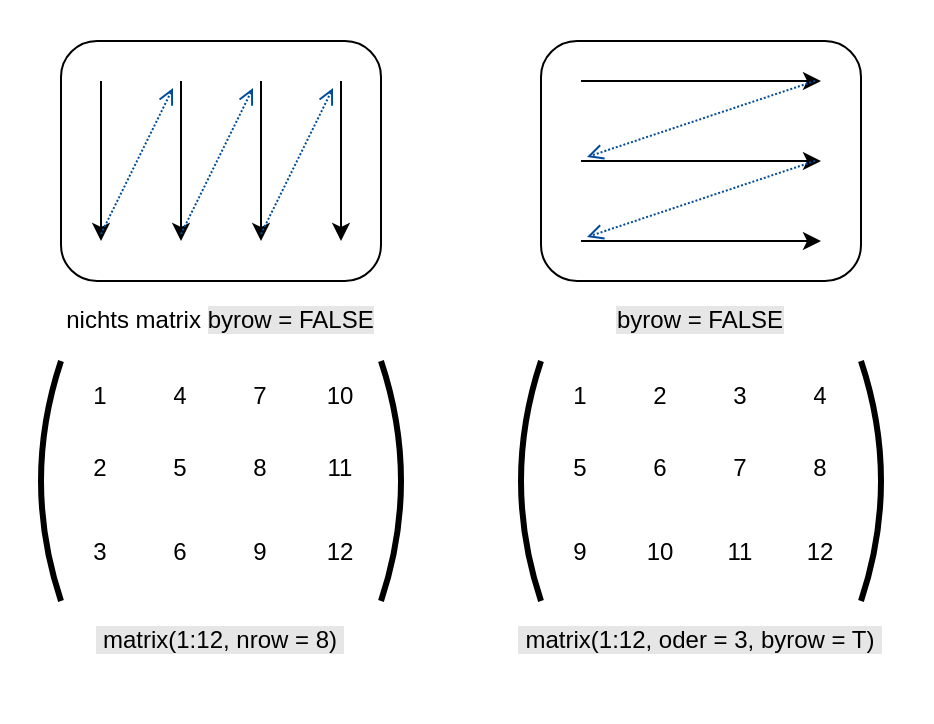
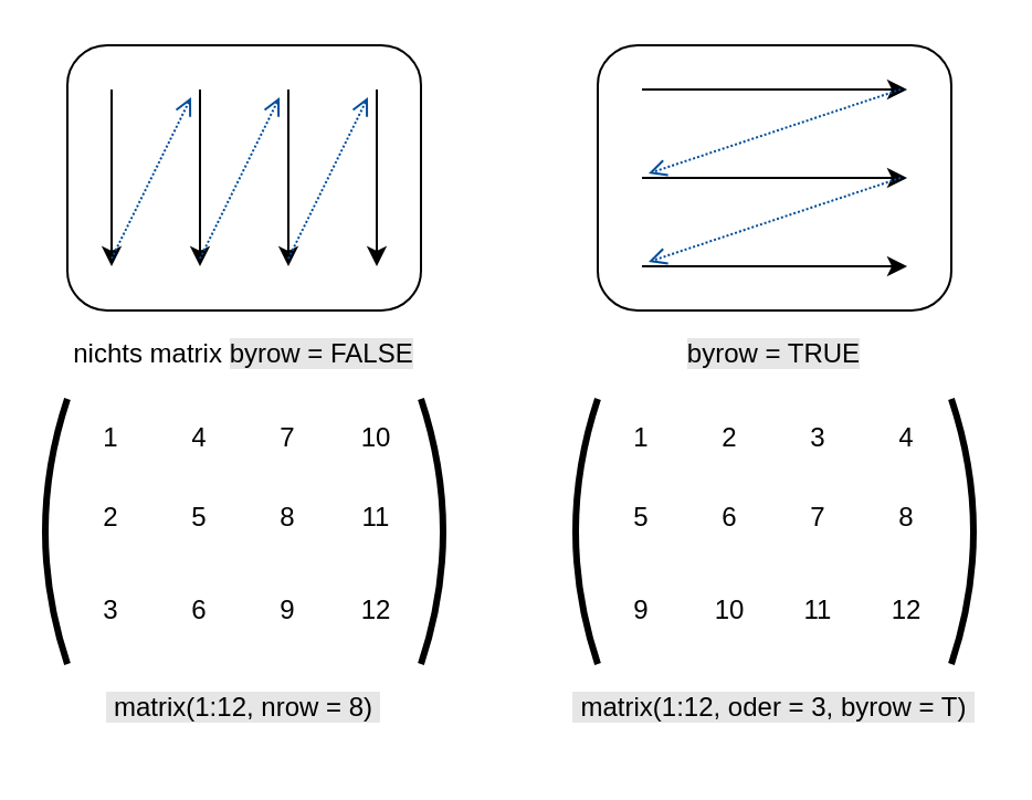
  <mxCell id="0" />
  <mxCell id="1" parent="0" />
  <mxCell id="2" value="" style="shape=table;html=1;whiteSpace=wrap;startSize=0;container=1;collapsible=0;childLayout=tableLayout;columnLines=0;rowLines=0;dashed=1;dashPattern=1 1;rounded=0;arcSize=17;strokeColor=none;" parent="1" vertex="1"><mxGeometry x="270" y="180" width="160" height="120" as="geometry" /></mxCell>
  <mxCell id="3" value="" style="shape=tableRow;horizontal=0;startSize=0;swimlaneHead=0;swimlaneBody=0;top=0;left=0;bottom=0;right=0;collapsible=0;dropTarget=0;fillColor=none;points=[[0,0.5],[1,0.5]];portConstraint=eastwest;" parent="2" vertex="1"><mxGeometry width="160" height="36" as="geometry" /></mxCell>
  <mxCell id="4" value="1" style="shape=partialRectangle;html=1;whiteSpace=wrap;connectable=0;fillColor=none;top=0;left=0;bottom=0;right=0;overflow=hidden;fontSize=12;" parent="3" vertex="1"><mxGeometry width="40" height="36" as="geometry"><mxRectangle width="40" height="36" as="alternateBounds" /></mxGeometry></mxCell>
  <mxCell id="5" value="2" style="shape=partialRectangle;html=1;whiteSpace=wrap;connectable=0;fillColor=none;top=0;left=0;bottom=0;right=0;overflow=hidden;fontSize=12;" parent="3" vertex="1"><mxGeometry x="40" width="40" height="36" as="geometry"><mxRectangle width="40" height="36" as="alternateBounds" /></mxGeometry></mxCell>
  <mxCell id="6" value="3" style="shape=partialRectangle;html=1;whiteSpace=wrap;connectable=0;fillColor=none;top=0;left=0;bottom=0;right=0;overflow=hidden;fontSize=12;" parent="3" vertex="1"><mxGeometry x="80" width="40" height="36" as="geometry"><mxRectangle width="40" height="36" as="alternateBounds" /></mxGeometry></mxCell>
  <mxCell id="7" value="4" style="shape=partialRectangle;html=1;whiteSpace=wrap;connectable=0;fillColor=none;top=0;left=0;bottom=0;right=0;overflow=hidden;fontSize=12;" parent="3" vertex="1"><mxGeometry x="120" width="40" height="36" as="geometry"><mxRectangle width="40" height="36" as="alternateBounds" /></mxGeometry></mxCell>
  <mxCell id="8" value="" style="shape=tableRow;horizontal=0;startSize=0;swimlaneHead=0;swimlaneBody=0;top=0;left=0;bottom=0;right=0;collapsible=0;dropTarget=0;fillColor=none;points=[[0,0.5],[1,0.5]];portConstraint=eastwest;" parent="2" vertex="1"><mxGeometry y="36" width="160" height="36" as="geometry" /></mxCell>
  <mxCell id="9" value="5" style="shape=partialRectangle;html=1;whiteSpace=wrap;connectable=0;fillColor=none;top=0;left=0;bottom=0;right=0;overflow=hidden;fontSize=12;" parent="8" vertex="1"><mxGeometry width="40" height="36" as="geometry"><mxRectangle width="40" height="36" as="alternateBounds" /></mxGeometry></mxCell>
  <mxCell id="10" value="6" style="shape=partialRectangle;html=1;whiteSpace=wrap;connectable=0;fillColor=none;top=0;left=0;bottom=0;right=0;overflow=hidden;fontSize=12;" parent="8" vertex="1"><mxGeometry x="40" width="40" height="36" as="geometry"><mxRectangle width="40" height="36" as="alternateBounds" /></mxGeometry></mxCell>
  <mxCell id="11" value="7" style="shape=partialRectangle;html=1;whiteSpace=wrap;connectable=0;fillColor=none;top=0;left=0;bottom=0;right=0;overflow=hidden;fontSize=12;" parent="8" vertex="1"><mxGeometry x="80" width="40" height="36" as="geometry"><mxRectangle width="40" height="36" as="alternateBounds" /></mxGeometry></mxCell>
  <mxCell id="12" value="8" style="shape=partialRectangle;html=1;whiteSpace=wrap;connectable=0;fillColor=none;top=0;left=0;bottom=0;right=0;overflow=hidden;fontSize=12;" parent="8" vertex="1"><mxGeometry x="120" width="40" height="36" as="geometry"><mxRectangle width="40" height="36" as="alternateBounds" /></mxGeometry></mxCell>
  <mxCell id="13" value="" style="shape=tableRow;horizontal=0;startSize=0;swimlaneHead=0;swimlaneBody=0;top=0;left=0;bottom=0;right=0;collapsible=0;dropTarget=0;fillColor=none;points=[[0,0.5],[1,0.5]];portConstraint=eastwest;" parent="2" vertex="1"><mxGeometry y="72" width="160" height="48" as="geometry" /></mxCell>
  <mxCell id="14" value="9" style="shape=partialRectangle;html=1;whiteSpace=wrap;connectable=0;fillColor=none;top=0;left=0;bottom=0;right=0;overflow=hidden;fontSize=12;strokeColor=none;" parent="13" vertex="1"><mxGeometry width="40" height="48" as="geometry"><mxRectangle width="40" height="48" as="alternateBounds" /></mxGeometry></mxCell>
  <mxCell id="15" value="10" style="shape=partialRectangle;html=1;whiteSpace=wrap;connectable=0;fillColor=none;top=0;left=0;bottom=0;right=0;overflow=hidden;fontSize=12;" parent="13" vertex="1"><mxGeometry x="40" width="40" height="48" as="geometry"><mxRectangle width="40" height="48" as="alternateBounds" /></mxGeometry></mxCell>
  <mxCell id="16" value="11" style="shape=partialRectangle;html=1;whiteSpace=wrap;connectable=0;fillColor=none;top=0;left=0;bottom=0;right=0;overflow=hidden;fontSize=12;" parent="13" vertex="1"><mxGeometry x="80" width="40" height="48" as="geometry"><mxRectangle width="40" height="48" as="alternateBounds" /></mxGeometry></mxCell>
  <mxCell id="17" value="12" style="shape=partialRectangle;html=1;whiteSpace=wrap;connectable=0;fillColor=none;top=0;left=0;bottom=0;right=0;overflow=hidden;fontSize=12;" parent="13" vertex="1"><mxGeometry x="120" width="40" height="48" as="geometry"><mxRectangle width="40" height="48" as="alternateBounds" /></mxGeometry></mxCell>
  <mxCell id="18" value="" style="rounded=1;whiteSpace=wrap;html=1;fillColor=none;" parent="1" vertex="1"><mxGeometry x="270" y="20" width="160" height="120" as="geometry" /></mxCell>
  <mxCell id="19" value="" style="rounded=1;whiteSpace=wrap;html=1;fillColor=none;" parent="1" vertex="1"><mxGeometry x="30" y="20" width="160" height="120" as="geometry" /></mxCell>
  <mxCell id="20" value="" style="endArrow=classic;html=1;rounded=0;" parent="1" edge="1"><mxGeometry width="50" height="50" relative="1" as="geometry"><mxPoint x="50" y="40" as="sourcePoint" /><mxPoint x="50" y="120" as="targetPoint" /></mxGeometry></mxCell>
  <mxCell id="21" value="" style="endArrow=classic;html=1;rounded=0;" parent="1" edge="1"><mxGeometry width="50" height="50" relative="1" as="geometry"><mxPoint x="90" y="40" as="sourcePoint" /><mxPoint x="90" y="120" as="targetPoint" /></mxGeometry></mxCell>
  <mxCell id="22" value="" style="endArrow=classic;html=1;rounded=0;" parent="1" edge="1"><mxGeometry width="50" height="50" relative="1" as="geometry"><mxPoint x="130" y="40" as="sourcePoint" /><mxPoint x="130" y="120" as="targetPoint" /></mxGeometry></mxCell>
  <mxCell id="23" value="" style="endArrow=classic;html=1;rounded=0;" parent="1" edge="1"><mxGeometry width="50" height="50" relative="1" as="geometry"><mxPoint x="170" y="40" as="sourcePoint" /><mxPoint x="170" y="120" as="targetPoint" /></mxGeometry></mxCell>
  <mxCell id="24" value="" style="endArrow=open;html=1;rounded=0;dashed=1;dashPattern=1 1;strokeColor=#004C99;endFill=0;" parent="1" edge="1"><mxGeometry width="50" height="50" relative="1" as="geometry"><mxPoint x="50" y="116.5" as="sourcePoint" /><mxPoint x="86" y="43.5" as="targetPoint" /></mxGeometry></mxCell>
  <mxCell id="25" value="" style="endArrow=classic;html=1;rounded=0;" parent="1" edge="1"><mxGeometry width="50" height="50" relative="1" as="geometry"><mxPoint x="290" y="40" as="sourcePoint" /><mxPoint x="410" y="40" as="targetPoint" /></mxGeometry></mxCell>
  <mxCell id="26" value="" style="endArrow=classic;html=1;rounded=0;" parent="1" edge="1"><mxGeometry width="50" height="50" relative="1" as="geometry"><mxPoint x="290" y="80" as="sourcePoint" /><mxPoint x="410" y="80" as="targetPoint" /></mxGeometry></mxCell>
  <mxCell id="27" value="" style="endArrow=classic;html=1;rounded=0;" parent="1" edge="1"><mxGeometry width="50" height="50" relative="1" as="geometry"><mxPoint x="290" y="120" as="sourcePoint" /><mxPoint x="410" y="120" as="targetPoint" /></mxGeometry></mxCell>
  <mxCell id="28" value="" style="endArrow=open;html=1;rounded=0;dashed=1;dashPattern=1 1;strokeColor=#004C99;endFill=0;" parent="1" edge="1"><mxGeometry width="50" height="50" relative="1" as="geometry"><mxPoint x="407" y="40" as="sourcePoint" /><mxPoint x="293" y="78" as="targetPoint" /></mxGeometry></mxCell>
  <mxCell id="29" value="nichts matrix &lt;span style=&quot;background-color: rgb(230, 230, 230);&quot;&gt;byrow = FALSE&lt;/span&gt;" style="text;html=1;strokeColor=none;fillColor=none;align=center;verticalAlign=middle;whiteSpace=wrap;rounded=0;" parent="1" vertex="1"><mxGeometry x="30" y="140" width="160" height="40" as="geometry" /></mxCell>
- <mxCell id="30" value="&lt;span style=&quot;background-color: rgb(230, 230, 230);&quot;&gt;byrow = FALSE&lt;/span&gt;" style="text;html=1;strokeColor=none;fillColor=none;align=center;verticalAlign=middle;whiteSpace=wrap;rounded=0;" parent="1" vertex="1"><mxGeometry x="270" y="140" width="160" height="40" as="geometry" /></mxCell>
+ <mxCell id="30" value="&lt;span style=&quot;background-color: rgb(230, 230, 230);&quot;&gt;byrow = TRUE&lt;/span&gt;" style="text;html=1;strokeColor=none;fillColor=none;align=center;verticalAlign=middle;whiteSpace=wrap;rounded=0;" parent="1" vertex="1"><mxGeometry x="270" y="140" width="160" height="40" as="geometry" /></mxCell>
  <mxCell id="31" value="" style="shape=table;html=1;whiteSpace=wrap;startSize=0;container=1;collapsible=0;childLayout=tableLayout;columnLines=0;rowLines=0;dashed=1;dashPattern=1 1;rounded=0;strokeColor=none;" parent="1" vertex="1"><mxGeometry x="30" y="180" width="160" height="120" as="geometry" /></mxCell>
  <mxCell id="32" value="" style="shape=tableRow;horizontal=0;startSize=0;swimlaneHead=0;swimlaneBody=0;top=0;left=0;bottom=0;right=0;collapsible=0;dropTarget=0;fillColor=none;points=[[0,0.5],[1,0.5]];portConstraint=eastwest;" parent="31" vertex="1"><mxGeometry width="160" height="36" as="geometry" /></mxCell>
  <mxCell id="33" value="1" style="shape=partialRectangle;html=1;whiteSpace=wrap;connectable=0;fillColor=none;top=0;left=0;bottom=0;right=0;overflow=hidden;fontSize=12;" parent="32" vertex="1"><mxGeometry width="40" height="36" as="geometry"><mxRectangle width="40" height="36" as="alternateBounds" /></mxGeometry></mxCell>
  <mxCell id="34" value="4" style="shape=partialRectangle;html=1;whiteSpace=wrap;connectable=0;fillColor=none;top=0;left=0;bottom=0;right=0;overflow=hidden;fontSize=12;" parent="32" vertex="1"><mxGeometry x="40" width="40" height="36" as="geometry"><mxRectangle width="40" height="36" as="alternateBounds" /></mxGeometry></mxCell>
  <mxCell id="35" value="7" style="shape=partialRectangle;html=1;whiteSpace=wrap;connectable=0;fillColor=none;top=0;left=0;bottom=0;right=0;overflow=hidden;fontSize=12;" parent="32" vertex="1"><mxGeometry x="80" width="40" height="36" as="geometry"><mxRectangle width="40" height="36" as="alternateBounds" /></mxGeometry></mxCell>
  <mxCell id="36" value="10" style="shape=partialRectangle;html=1;whiteSpace=wrap;connectable=0;fillColor=none;top=0;left=0;bottom=0;right=0;overflow=hidden;fontSize=12;" parent="32" vertex="1"><mxGeometry x="120" width="40" height="36" as="geometry"><mxRectangle width="40" height="36" as="alternateBounds" /></mxGeometry></mxCell>
  <mxCell id="37" value="" style="shape=tableRow;horizontal=0;startSize=0;swimlaneHead=0;swimlaneBody=0;top=0;left=0;bottom=0;right=0;collapsible=0;dropTarget=0;fillColor=none;points=[[0,0.5],[1,0.5]];portConstraint=eastwest;" parent="31" vertex="1"><mxGeometry y="36" width="160" height="36" as="geometry" /></mxCell>
  <mxCell id="38" value="2" style="shape=partialRectangle;html=1;whiteSpace=wrap;connectable=0;fillColor=none;top=0;left=0;bottom=0;right=0;overflow=hidden;fontSize=12;" parent="37" vertex="1"><mxGeometry width="40" height="36" as="geometry"><mxRectangle width="40" height="36" as="alternateBounds" /></mxGeometry></mxCell>
  <mxCell id="39" value="5" style="shape=partialRectangle;html=1;whiteSpace=wrap;connectable=0;fillColor=none;top=0;left=0;bottom=0;right=0;overflow=hidden;fontSize=12;" parent="37" vertex="1"><mxGeometry x="40" width="40" height="36" as="geometry"><mxRectangle width="40" height="36" as="alternateBounds" /></mxGeometry></mxCell>
  <mxCell id="40" value="8" style="shape=partialRectangle;html=1;whiteSpace=wrap;connectable=0;fillColor=none;top=0;left=0;bottom=0;right=0;overflow=hidden;fontSize=12;" parent="37" vertex="1"><mxGeometry x="80" width="40" height="36" as="geometry"><mxRectangle width="40" height="36" as="alternateBounds" /></mxGeometry></mxCell>
  <mxCell id="41" value="11" style="shape=partialRectangle;html=1;whiteSpace=wrap;connectable=0;fillColor=none;top=0;left=0;bottom=0;right=0;overflow=hidden;fontSize=12;" parent="37" vertex="1"><mxGeometry x="120" width="40" height="36" as="geometry"><mxRectangle width="40" height="36" as="alternateBounds" /></mxGeometry></mxCell>
  <mxCell id="42" value="" style="shape=tableRow;horizontal=0;startSize=0;swimlaneHead=0;swimlaneBody=0;top=0;left=0;bottom=0;right=0;collapsible=0;dropTarget=0;fillColor=none;points=[[0,0.5],[1,0.5]];portConstraint=eastwest;" parent="31" vertex="1"><mxGeometry y="72" width="160" height="48" as="geometry" /></mxCell>
  <mxCell id="43" value="3" style="shape=partialRectangle;html=1;whiteSpace=wrap;connectable=0;fillColor=none;top=0;left=0;bottom=0;right=0;overflow=hidden;fontSize=12;" parent="42" vertex="1"><mxGeometry width="40" height="48" as="geometry"><mxRectangle width="40" height="48" as="alternateBounds" /></mxGeometry></mxCell>
  <mxCell id="44" value="6" style="shape=partialRectangle;html=1;whiteSpace=wrap;connectable=0;fillColor=none;top=0;left=0;bottom=0;right=0;overflow=hidden;fontSize=12;" parent="42" vertex="1"><mxGeometry x="40" width="40" height="48" as="geometry"><mxRectangle width="40" height="48" as="alternateBounds" /></mxGeometry></mxCell>
  <mxCell id="45" value="9" style="shape=partialRectangle;html=1;whiteSpace=wrap;connectable=0;fillColor=none;top=0;left=0;bottom=0;right=0;overflow=hidden;fontSize=12;" parent="42" vertex="1"><mxGeometry x="80" width="40" height="48" as="geometry"><mxRectangle width="40" height="48" as="alternateBounds" /></mxGeometry></mxCell>
  <mxCell id="46" value="12" style="shape=partialRectangle;html=1;whiteSpace=wrap;connectable=0;fillColor=none;top=0;left=0;bottom=0;right=0;overflow=hidden;fontSize=12;" parent="42" vertex="1"><mxGeometry x="120" width="40" height="48" as="geometry"><mxRectangle width="40" height="48" as="alternateBounds" /></mxGeometry></mxCell>
  <mxCell id="47" value="&lt;span style=&quot;background-color: rgb(230, 230, 230);&quot;&gt;&amp;nbsp;matrix(1:12, nrow = 8)&amp;nbsp;&lt;/span&gt;" style="text;html=1;strokeColor=none;fillColor=none;align=center;verticalAlign=middle;whiteSpace=wrap;rounded=0;" parent="1" vertex="1"><mxGeometry x="30" y="300" width="160" height="40" as="geometry" /></mxCell>
  <mxCell id="48" value="&lt;font style=&quot;font-size: 12px; background-color: rgb(230, 230, 230);&quot;&gt;&amp;nbsp;matrix(1:12, oder = 3, byrow = T)&amp;nbsp;&lt;/font&gt;" style="text;html=1;strokeColor=none;fillColor=none;align=center;verticalAlign=middle;whiteSpace=wrap;rounded=0;" parent="1" vertex="1"><mxGeometry x="255" y="300" width="190" height="40" as="geometry" /></mxCell>
  <mxCell id="49" value="" style="endArrow=open;html=1;rounded=0;dashed=1;dashPattern=1 1;strokeColor=#004C99;endFill=0;" edge="1" parent="1"><mxGeometry x="160" y="160" width="50" height="50" relative="1" as="geometry"><mxPoint x="90" y="116.5" as="sourcePoint" /><mxPoint x="126" y="43.5" as="targetPoint" /></mxGeometry></mxCell>
  <mxCell id="50" value="" style="endArrow=open;html=1;rounded=0;dashed=1;dashPattern=1 1;strokeColor=#004C99;endFill=0;" edge="1" parent="1"><mxGeometry x="160" y="160" width="50" height="50" relative="1" as="geometry"><mxPoint x="130" y="116.5" as="sourcePoint" /><mxPoint x="166" y="43.5" as="targetPoint" /></mxGeometry></mxCell>
  <mxCell id="51" value="" style="endArrow=open;html=1;rounded=0;dashed=1;dashPattern=1 1;strokeColor=#004C99;endFill=0;" edge="1" parent="1"><mxGeometry width="50" height="50" relative="1" as="geometry"><mxPoint x="407" y="80" as="sourcePoint" /><mxPoint x="293" y="118" as="targetPoint" /></mxGeometry></mxCell>
  <mxCell id="52" value="" style="endArrow=none;html=1;fontSize=70;exitX=0;exitY=0;exitDx=0;exitDy=0;curved=1;endFill=0;strokeWidth=3;" edge="1" parent="1" source="47"><mxGeometry width="50" height="50" relative="1" as="geometry"><mxPoint x="-20" y="230" as="sourcePoint" /><mxPoint x="30" y="180" as="targetPoint" /><Array as="points"><mxPoint x="20" y="270" /><mxPoint x="20" y="210" /></Array></mxGeometry></mxCell>
  <mxCell id="53" value="" style="endArrow=none;html=1;fontSize=70;exitX=0;exitY=0;exitDx=0;exitDy=0;curved=1;endFill=0;strokeWidth=3;" edge="1" parent="1"><mxGeometry width="50" height="50" relative="1" as="geometry"><mxPoint x="270" y="300" as="sourcePoint" /><mxPoint x="270" y="180" as="targetPoint" /><Array as="points"><mxPoint x="260" y="270" /><mxPoint x="260" y="210" /></Array></mxGeometry></mxCell>
  <mxCell id="54" value="" style="endArrow=none;html=1;fontSize=70;exitX=0;exitY=0;exitDx=0;exitDy=0;curved=1;endFill=0;strokeWidth=3;" edge="1" parent="1"><mxGeometry width="50" height="50" relative="1" as="geometry"><mxPoint x="190" y="300" as="sourcePoint" /><mxPoint x="190" y="180" as="targetPoint" /><Array as="points"><mxPoint x="200" y="270" /><mxPoint x="200" y="210" /></Array></mxGeometry></mxCell>
  <mxCell id="55" value="" style="endArrow=none;html=1;fontSize=70;exitX=0;exitY=0;exitDx=0;exitDy=0;curved=1;endFill=0;strokeWidth=3;" edge="1" parent="1"><mxGeometry width="50" height="50" relative="1" as="geometry"><mxPoint x="430" y="300" as="sourcePoint" /><mxPoint x="430" y="180" as="targetPoint" /><Array as="points"><mxPoint x="440" y="270" /><mxPoint x="440" y="210" /></Array></mxGeometry></mxCell>
